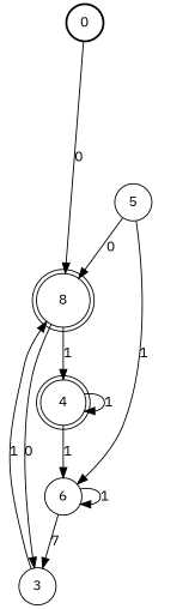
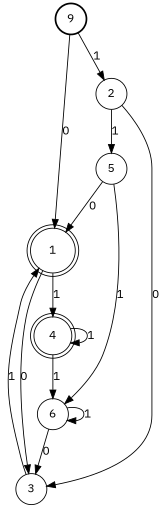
  digraph {
    fontname="IBM Plex Sans"
    node [fontname="IBM Plex Sans" shape=circle]
    edge [fontname="IBM Plex Sans"]
-   0 [style=bold]
-   1 [peripheries=2 label=8]
+   0 [style=bold label=9]
+   1 [peripheries=2]
+   2
    3
    4 [peripheries=2]
    5
    6
    0 -> 1 [label=0]
+   0 -> 2 [label=1]
    1 -> 3 [label=0]
    1 -> 4 [label=1]
+   2 -> 3 [label=0]
+   2 -> 5 [label=1]
    3 -> 1 [label=1]
    4 -> 4 [label=1]
    4 -> 6 [label=1]
    5 -> 1 [label=0]
    5 -> 6 [label=1]
-   6 -> 3 [label=7]
+   6 -> 3 [label=0]
    6 -> 6 [label=1]
  }
